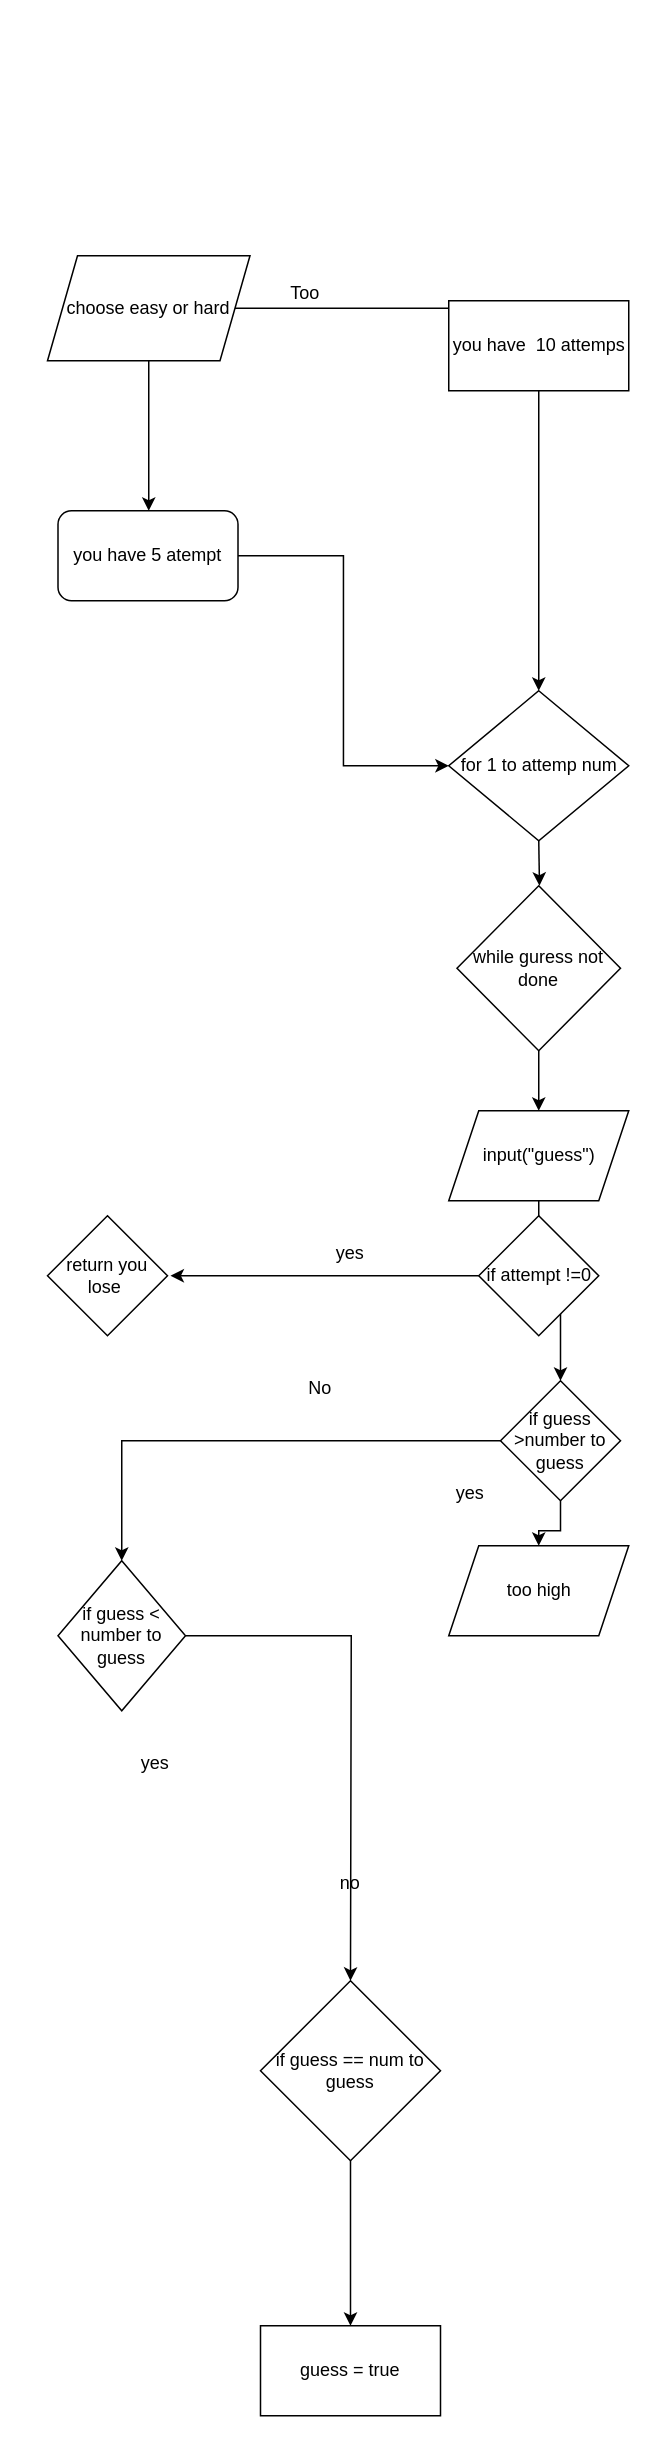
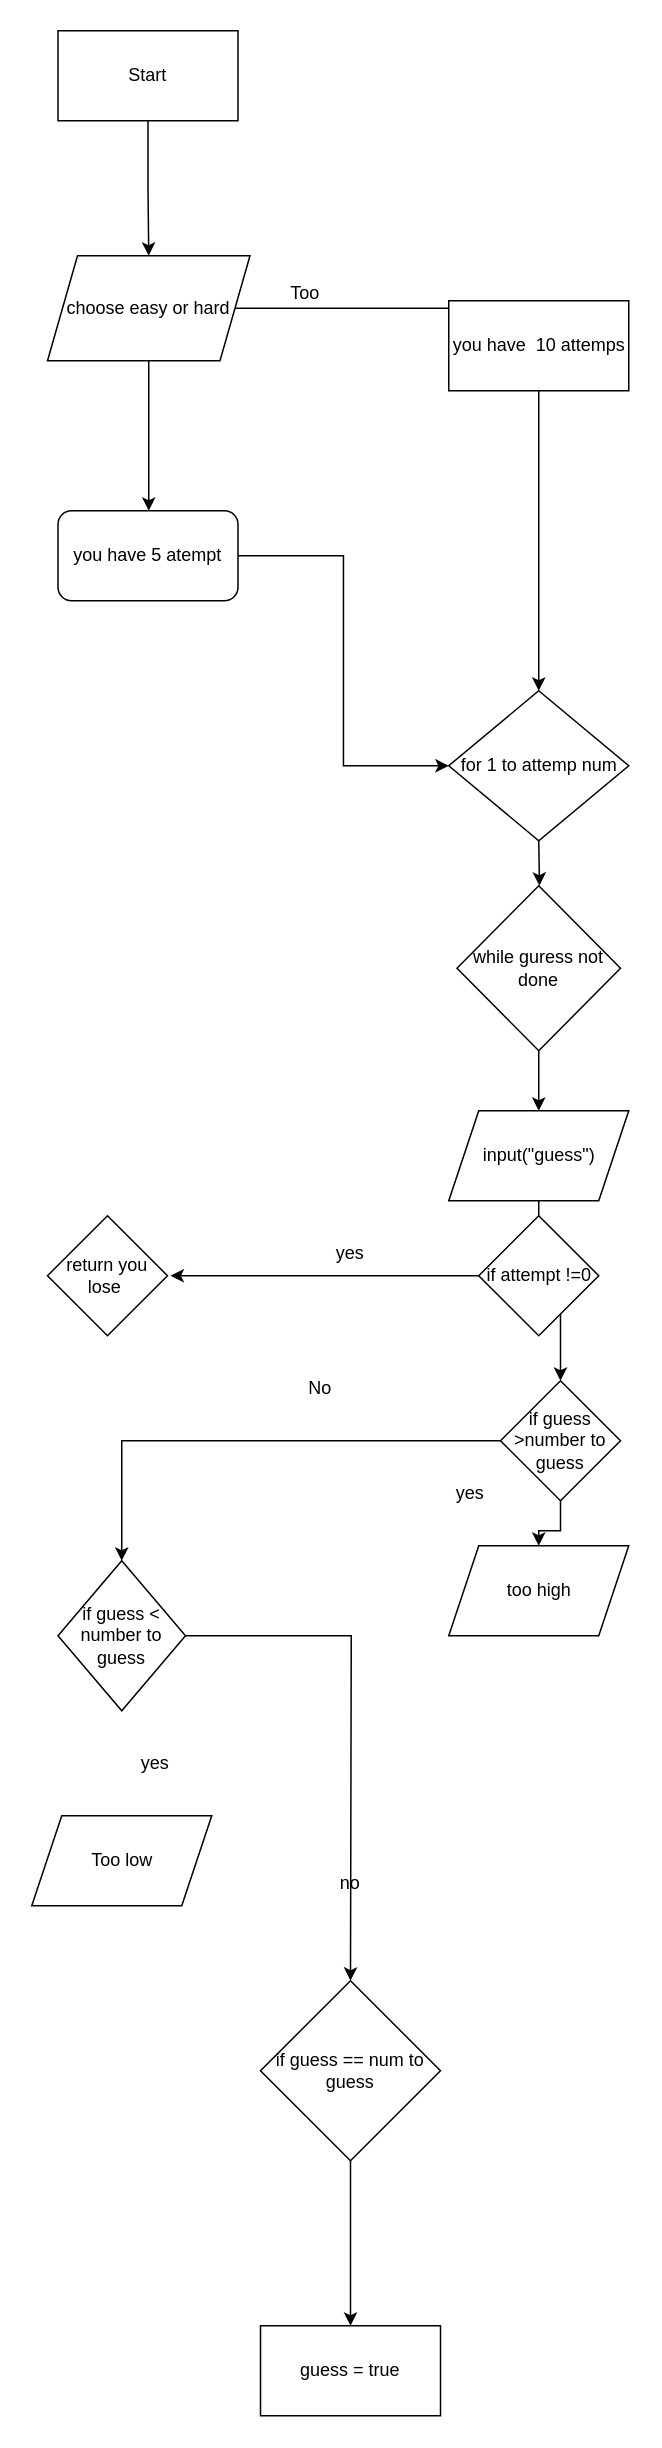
  <mxCell id="0" />
  <mxCell id="1" parent="0" />
+ <mxCell id="2" value="" style="edgeStyle=orthogonalEdgeStyle;rounded=0;orthogonalLoop=1;jettySize=auto;html=1;" edge="1" parent="1" source="3" target="6"><mxGeometry relative="1" as="geometry" /></mxCell>
+ <mxCell id="3" value="Start" style="rounded=0;whiteSpace=wrap;html=1;" vertex="1" parent="1"><mxGeometry x="38" y="20" width="120" height="60" as="geometry" /></mxCell>
  <mxCell id="4" style="edgeStyle=orthogonalEdgeStyle;rounded=0;orthogonalLoop=1;jettySize=auto;html=1;exitX=1;exitY=0.5;exitDx=0;exitDy=0;" edge="1" parent="1" source="6" target="9"><mxGeometry relative="1" as="geometry"><mxPoint x="323" y="205" as="targetPoint" /></mxGeometry></mxCell>
  <mxCell id="5" style="edgeStyle=orthogonalEdgeStyle;rounded=0;orthogonalLoop=1;jettySize=auto;html=1;" edge="1" parent="1" source="6"><mxGeometry relative="1" as="geometry"><mxPoint x="98.5" y="340" as="targetPoint" /></mxGeometry></mxCell>
  <mxCell id="6" value="choose easy or hard" style="shape=parallelogram;perimeter=parallelogramPerimeter;whiteSpace=wrap;html=1;fixedSize=1;rounded=0;" vertex="1" parent="1"><mxGeometry x="31" y="170" width="135" height="70" as="geometry" /></mxCell>
  <mxCell id="7" value="Too" style="text;html=1;align=center;verticalAlign=middle;whiteSpace=wrap;rounded=0;" vertex="1" parent="1"><mxGeometry x="173" y="180" width="60" height="30" as="geometry" /></mxCell>
  <mxCell id="8" style="edgeStyle=orthogonalEdgeStyle;rounded=0;orthogonalLoop=1;jettySize=auto;html=1;exitX=0.5;exitY=1;exitDx=0;exitDy=0;" edge="1" parent="1" source="9"><mxGeometry relative="1" as="geometry"><mxPoint x="359" y="590" as="targetPoint" /></mxGeometry></mxCell>
  <mxCell id="9" value="for 1 to attemp num" style="rhombus;whiteSpace=wrap;html=1;" vertex="1" parent="1"><mxGeometry x="298.5" y="460" width="120" height="100" as="geometry" /></mxCell>
  <mxCell id="10" value="you have&amp;nbsp; 10 attemps" style="whiteSpace=wrap;html=1;" vertex="1" parent="1"><mxGeometry x="298.5" y="200" width="120" height="60" as="geometry" /></mxCell>
  <mxCell id="11" style="edgeStyle=orthogonalEdgeStyle;rounded=0;orthogonalLoop=1;jettySize=auto;html=1;exitX=0.5;exitY=1;exitDx=0;exitDy=0;entryX=0.5;entryY=0;entryDx=0;entryDy=0;" edge="1" parent="1" source="12" target="14"><mxGeometry relative="1" as="geometry" /></mxCell>
  <mxCell id="12" value="while guress not done" style="rhombus;whiteSpace=wrap;html=1;" vertex="1" parent="1"><mxGeometry x="304" y="590" width="109" height="110" as="geometry" /></mxCell>
  <mxCell id="13" value="" style="edgeStyle=orthogonalEdgeStyle;rounded=0;orthogonalLoop=1;jettySize=auto;html=1;" edge="1" parent="1" source="14" target="17"><mxGeometry relative="1" as="geometry" /></mxCell>
  <mxCell id="14" value="input(&quot;guess&quot;)" style="shape=parallelogram;perimeter=parallelogramPerimeter;whiteSpace=wrap;html=1;fixedSize=1;" vertex="1" parent="1"><mxGeometry x="298.5" y="740" width="120" height="60" as="geometry" /></mxCell>
  <mxCell id="15" style="edgeStyle=orthogonalEdgeStyle;rounded=0;orthogonalLoop=1;jettySize=auto;html=1;entryX=0.5;entryY=0;entryDx=0;entryDy=0;" edge="1" parent="1" source="17" target="18"><mxGeometry relative="1" as="geometry" /></mxCell>
  <mxCell id="16" style="edgeStyle=orthogonalEdgeStyle;rounded=0;orthogonalLoop=1;jettySize=auto;html=1;entryX=0.5;entryY=0;entryDx=0;entryDy=0;" edge="1" parent="1" source="17" target="24"><mxGeometry relative="1" as="geometry"><mxPoint x="113" y="940" as="targetPoint" /></mxGeometry></mxCell>
  <mxCell id="17" value="if guess &amp;gt;number to guess" style="rhombus;whiteSpace=wrap;html=1;" vertex="1" parent="1"><mxGeometry x="333" y="920" width="80" height="80" as="geometry" /></mxCell>
  <mxCell id="18" value="too high" style="shape=parallelogram;perimeter=parallelogramPerimeter;whiteSpace=wrap;html=1;fixedSize=1;" vertex="1" parent="1"><mxGeometry x="298.5" y="1030" width="120" height="60" as="geometry" /></mxCell>
  <mxCell id="19" value="yes" style="text;html=1;align=center;verticalAlign=middle;whiteSpace=wrap;rounded=0;" vertex="1" parent="1"><mxGeometry x="283" y="980" width="60" height="30" as="geometry" /></mxCell>
  <mxCell id="20" style="edgeStyle=orthogonalEdgeStyle;rounded=0;orthogonalLoop=1;jettySize=auto;html=1;entryX=0;entryY=0.5;entryDx=0;entryDy=0;" edge="1" parent="1" source="21" target="9"><mxGeometry relative="1" as="geometry" /></mxCell>
  <mxCell id="21" value="you have 5 atempt" style="rounded=1;whiteSpace=wrap;html=1;" vertex="1" parent="1"><mxGeometry x="38" y="340" width="120" height="60" as="geometry" /></mxCell>
  <mxCell id="22" value="No" style="text;html=1;align=center;verticalAlign=middle;whiteSpace=wrap;rounded=0;" vertex="1" parent="1"><mxGeometry x="183" y="910" width="60" height="30" as="geometry" /></mxCell>
  <mxCell id="23" style="edgeStyle=orthogonalEdgeStyle;rounded=0;orthogonalLoop=1;jettySize=auto;html=1;" edge="1" parent="1" source="24"><mxGeometry relative="1" as="geometry"><mxPoint x="233" y="1320" as="targetPoint" /></mxGeometry></mxCell>
  <mxCell id="24" value="if guess &amp;lt; number to guess" style="rhombus;whiteSpace=wrap;html=1;" vertex="1" parent="1"><mxGeometry x="38" y="1040" width="85" height="100" as="geometry" /></mxCell>
+ <mxCell id="25" value="Too low" style="shape=parallelogram;perimeter=parallelogramPerimeter;whiteSpace=wrap;html=1;fixedSize=1;" vertex="1" parent="1"><mxGeometry x="20.5" y="1210" width="120" height="60" as="geometry" /></mxCell>
  <mxCell id="26" value="yes" style="text;html=1;align=center;verticalAlign=middle;whiteSpace=wrap;rounded=0;" vertex="1" parent="1"><mxGeometry x="73" y="1160" width="60" height="30" as="geometry" /></mxCell>
  <mxCell id="27" value="no" style="text;html=1;align=center;verticalAlign=middle;whiteSpace=wrap;rounded=0;" vertex="1" parent="1"><mxGeometry x="203" y="1240" width="60" height="30" as="geometry" /></mxCell>
  <mxCell id="28" value="" style="edgeStyle=orthogonalEdgeStyle;rounded=0;orthogonalLoop=1;jettySize=auto;html=1;" edge="1" parent="1" source="29" target="30"><mxGeometry relative="1" as="geometry" /></mxCell>
  <mxCell id="29" value="if guess == num to guess" style="rhombus;whiteSpace=wrap;html=1;" vertex="1" parent="1"><mxGeometry x="173" y="1320" width="120" height="120" as="geometry" /></mxCell>
  <mxCell id="30" value="guess = true" style="whiteSpace=wrap;html=1;" vertex="1" parent="1"><mxGeometry x="173" y="1550" width="120" height="60" as="geometry" /></mxCell>
  <mxCell id="31" style="edgeStyle=orthogonalEdgeStyle;rounded=0;orthogonalLoop=1;jettySize=auto;html=1;" edge="1" parent="1" source="32"><mxGeometry relative="1" as="geometry"><mxPoint x="113" y="850" as="targetPoint" /></mxGeometry></mxCell>
  <mxCell id="32" value="if attempt !=0" style="rhombus;whiteSpace=wrap;html=1;" vertex="1" parent="1"><mxGeometry x="318.5" y="810" width="80" height="80" as="geometry" /></mxCell>
  <mxCell id="33" value="yes" style="text;html=1;align=center;verticalAlign=middle;whiteSpace=wrap;rounded=0;" vertex="1" parent="1"><mxGeometry x="203" y="820" width="60" height="30" as="geometry" /></mxCell>
  <mxCell id="34" value="return you lose&amp;nbsp;" style="rhombus;whiteSpace=wrap;html=1;" vertex="1" parent="1"><mxGeometry x="31" y="810" width="80" height="80" as="geometry" /></mxCell>
